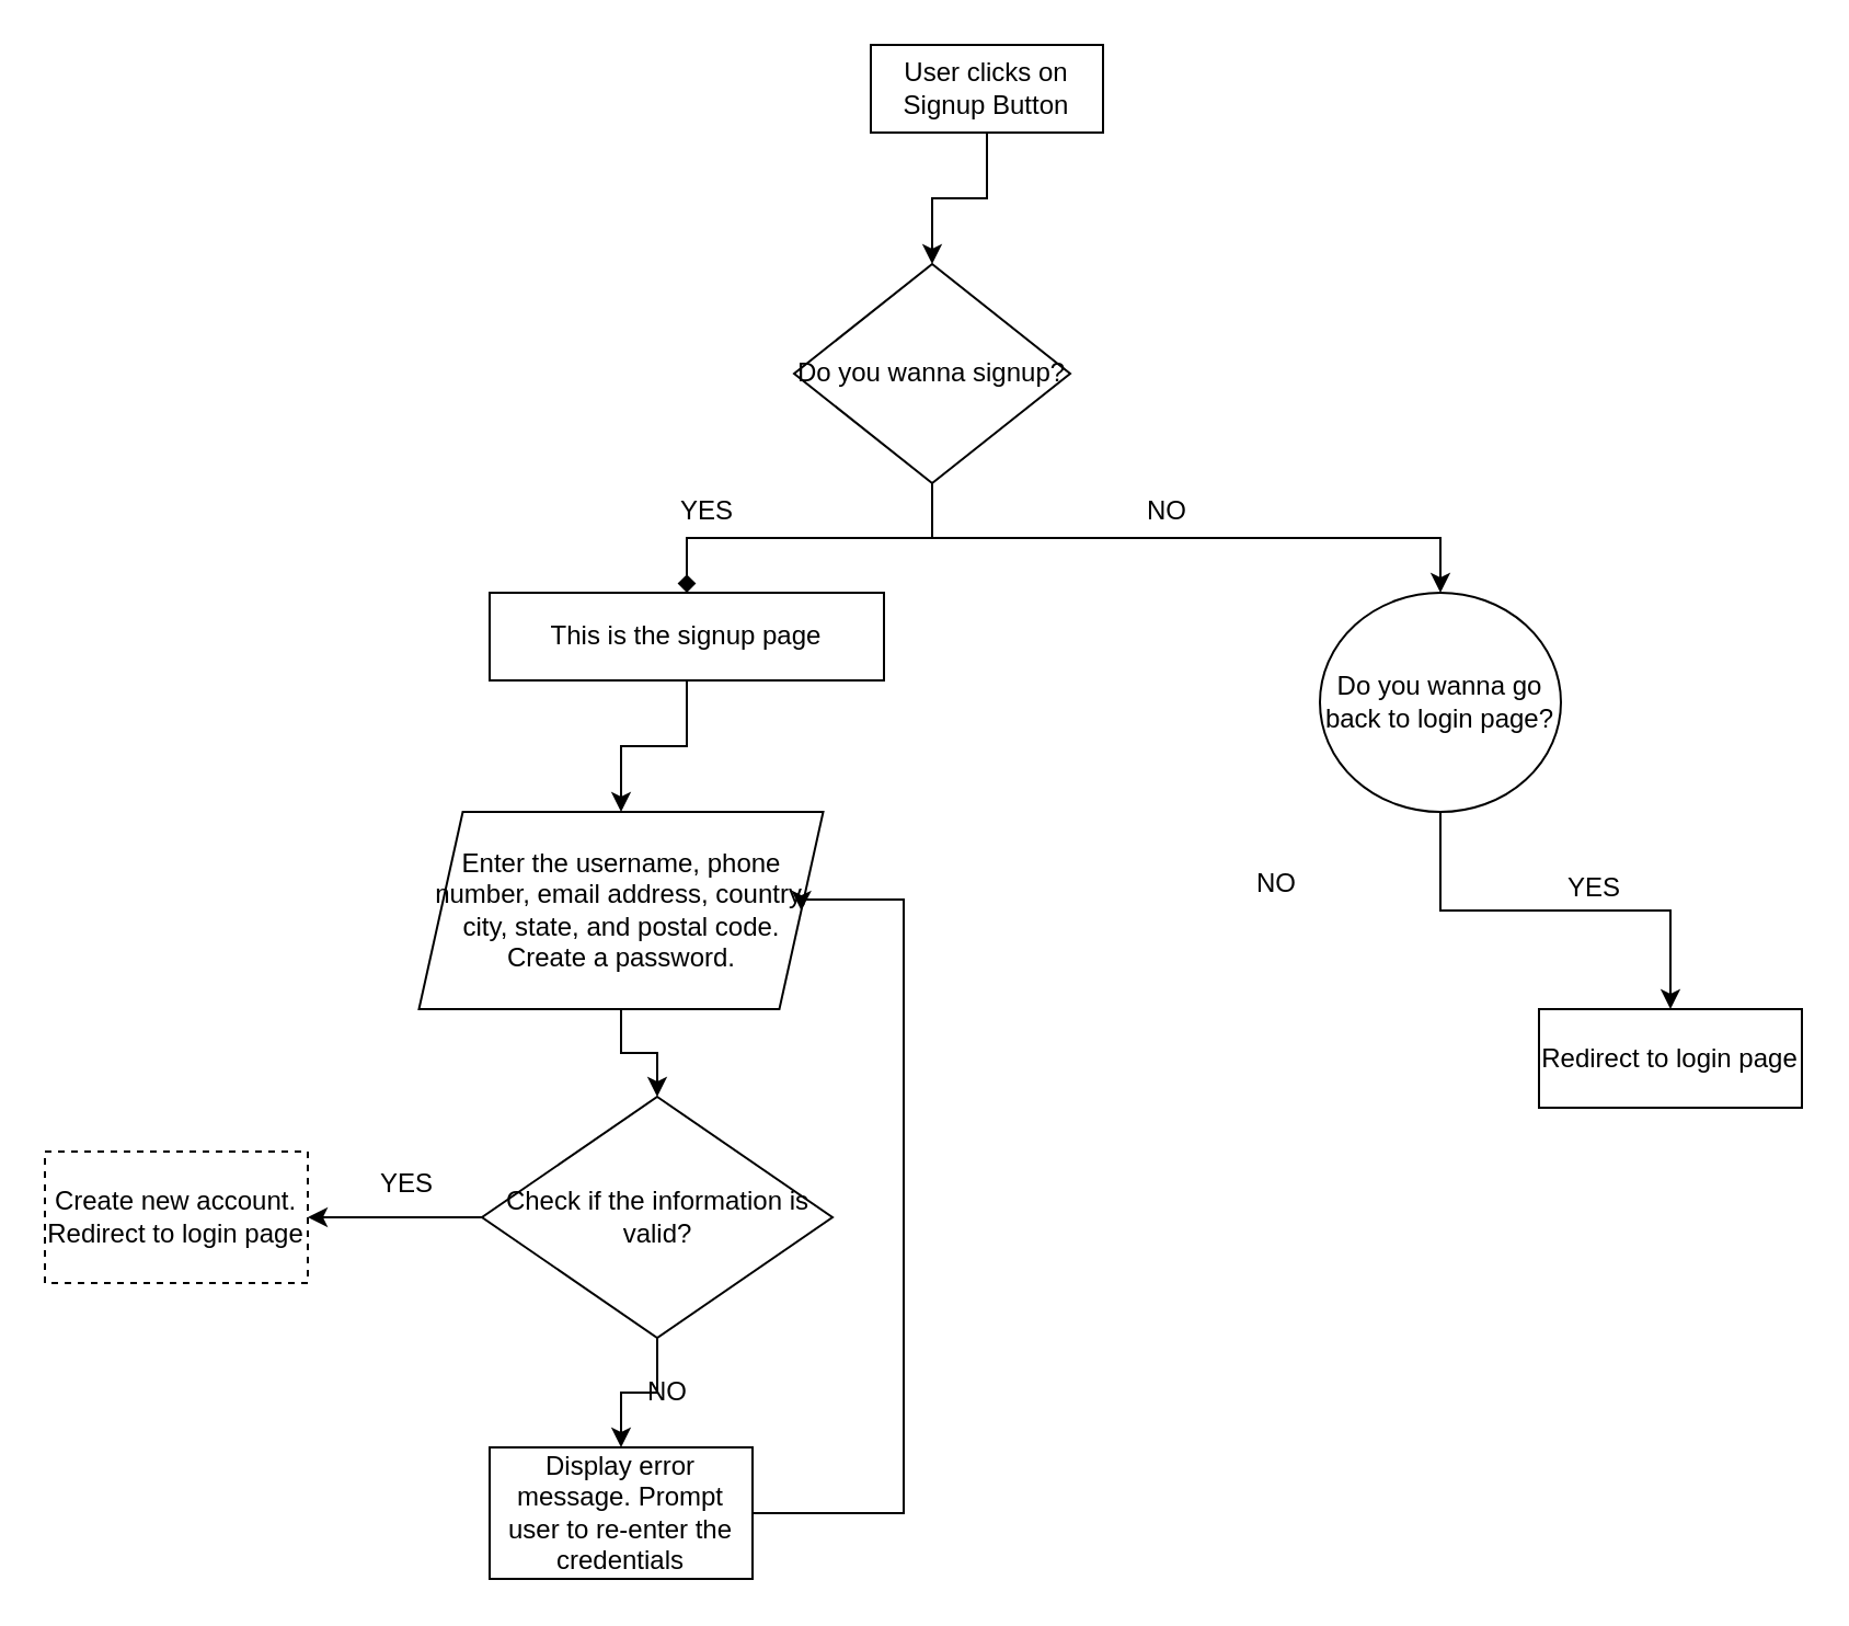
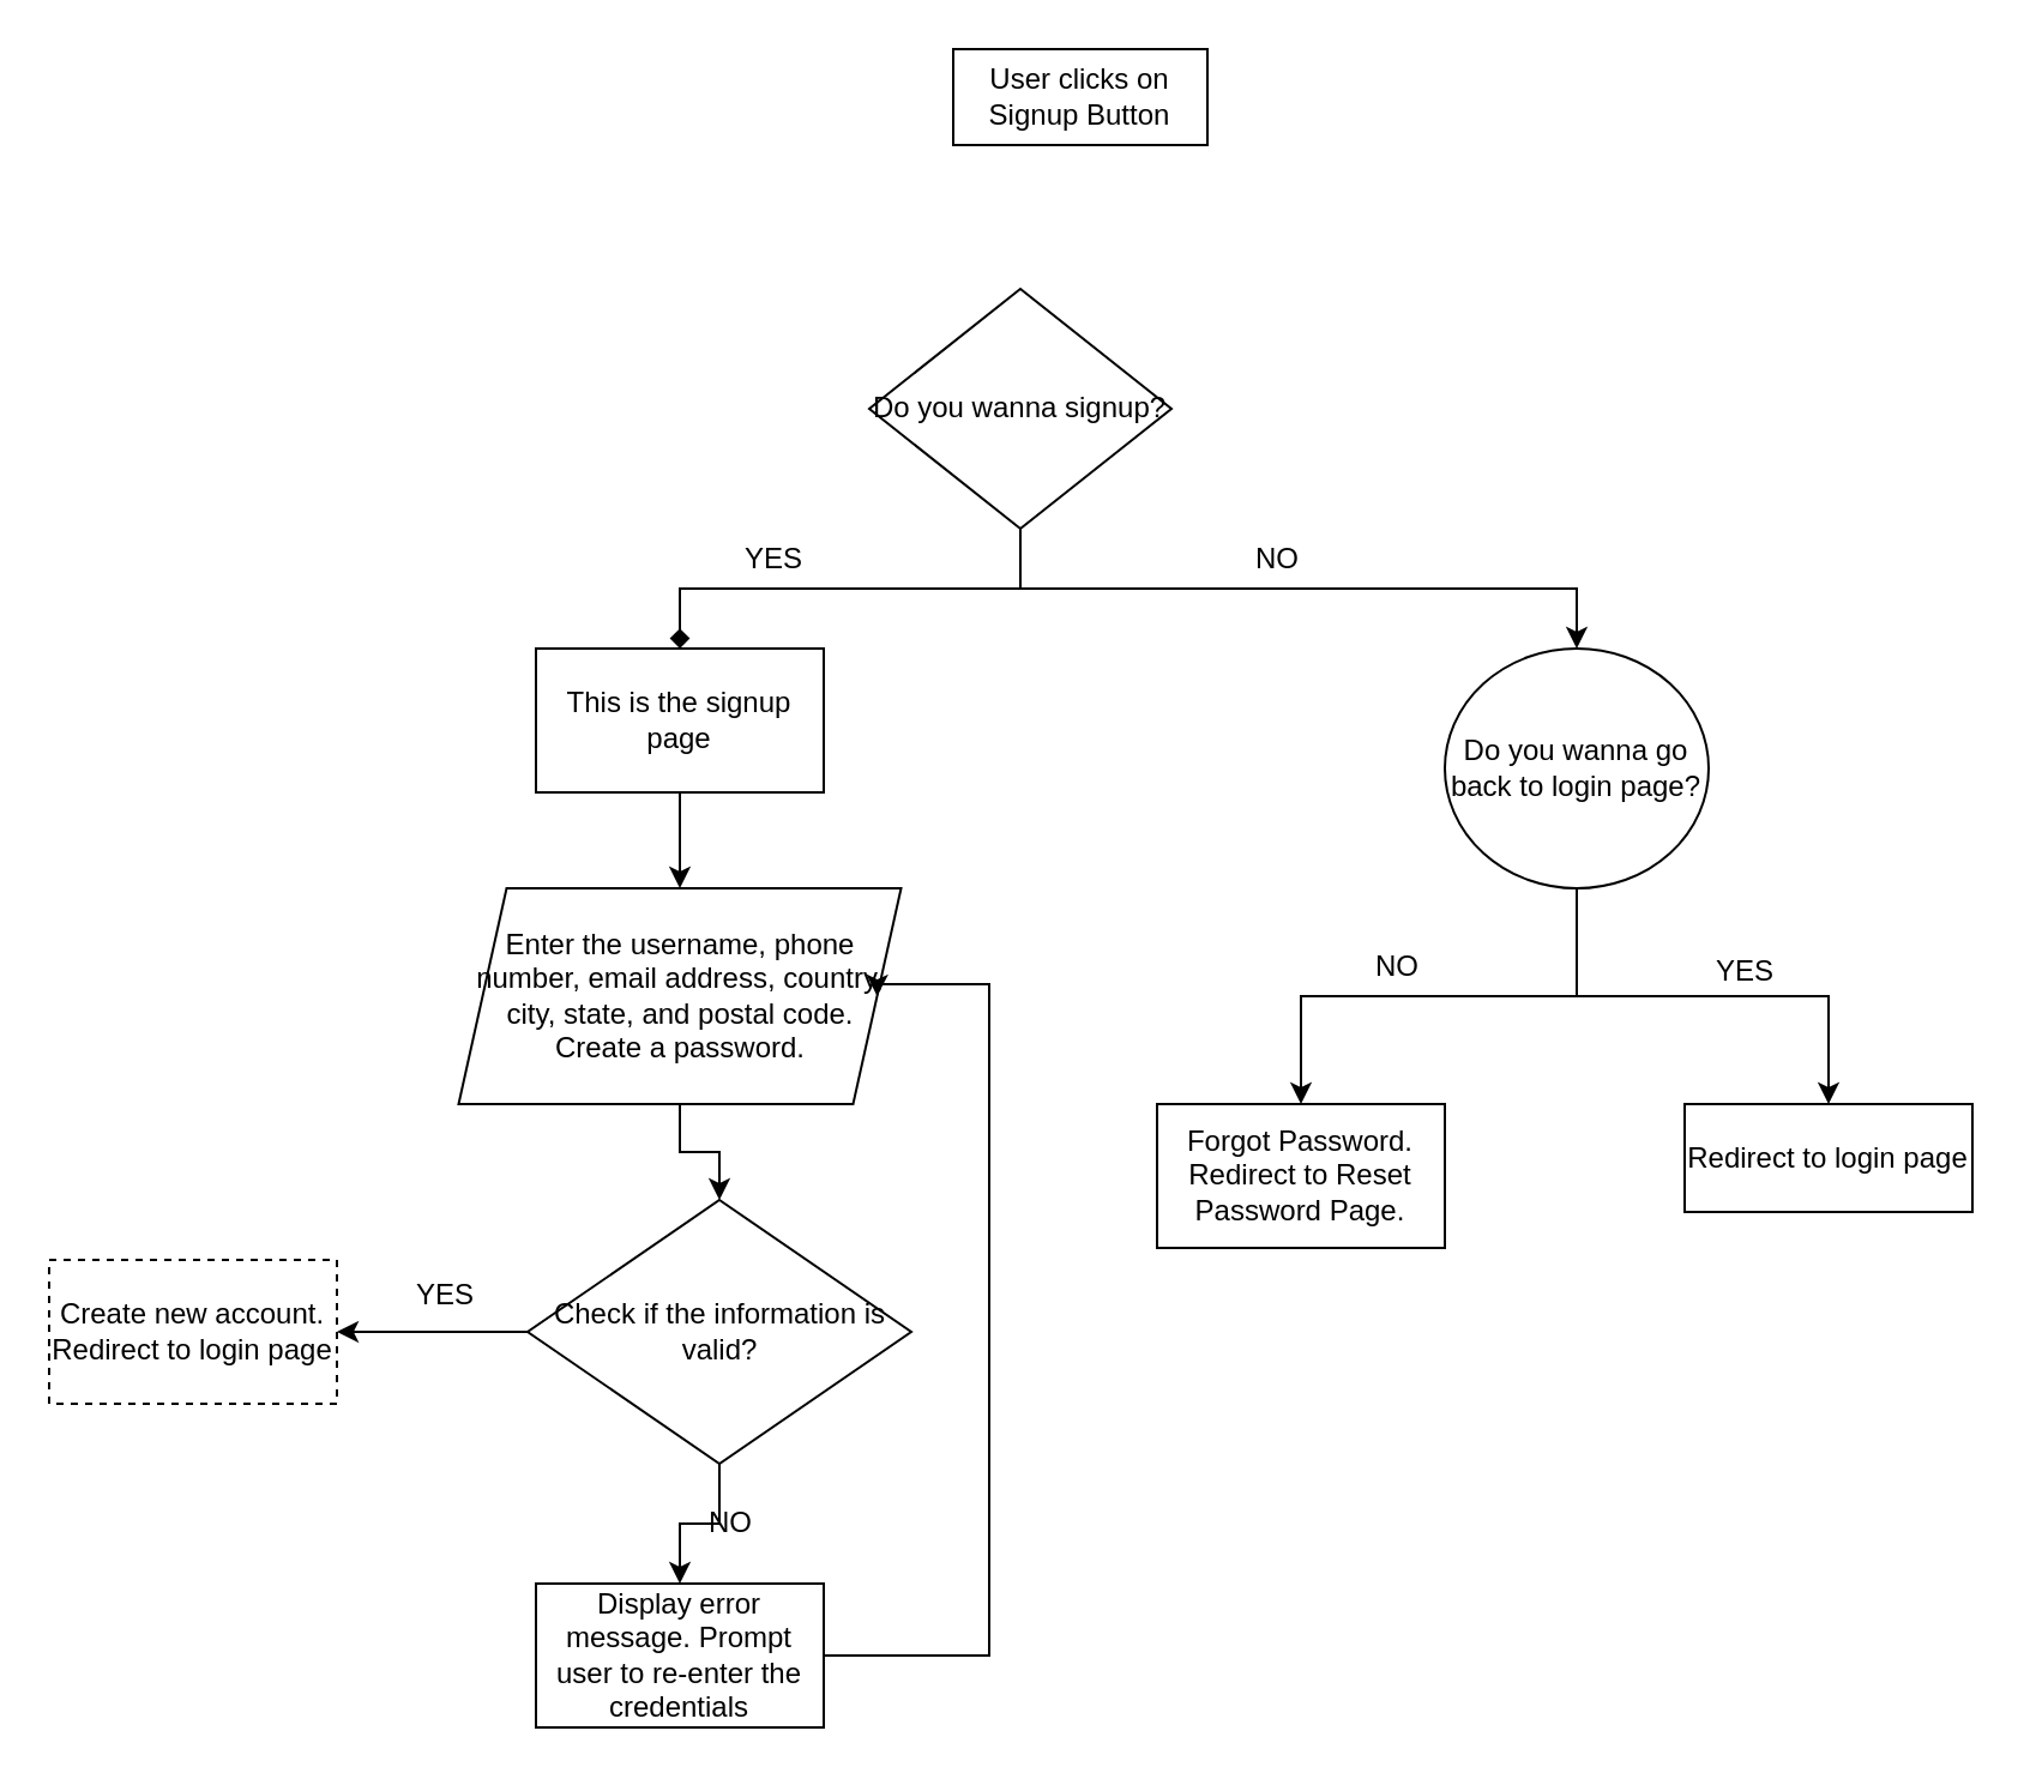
  <mxCell id="0" />
  <mxCell id="1" parent="0" />
- <mxCell id="2" style="edgeStyle=orthogonalEdgeStyle;rounded=0;orthogonalLoop=1;jettySize=auto;html=1;exitX=0.5;exitY=1;exitDx=0;exitDy=0;entryX=0.5;entryY=0;entryDx=0;entryDy=0;" edge="1" parent="1" source="3" target="18"><mxGeometry relative="1" as="geometry" /></mxCell>
  <mxCell id="3" value="User clicks on Signup Button" style="rounded=0;whiteSpace=wrap;html=1;" vertex="1" parent="1"><mxGeometry x="397" y="20" width="106" height="40" as="geometry" /></mxCell>
  <mxCell id="4" style="edgeStyle=orthogonalEdgeStyle;rounded=0;orthogonalLoop=1;jettySize=auto;html=1;exitX=0.5;exitY=1;exitDx=0;exitDy=0;" edge="1" parent="1" source="5" target="10"><mxGeometry relative="1" as="geometry" /></mxCell>
  <mxCell id="5" value="Enter the username, phone number, email address, country, city, state, and postal code.&lt;br&gt;Create a password." style="shape=parallelogram;perimeter=parallelogramPerimeter;whiteSpace=wrap;html=1;fixedSize=1;" vertex="1" parent="1"><mxGeometry x="190.75" y="370" width="184.5" height="90" as="geometry" /></mxCell>
  <mxCell id="6" style="edgeStyle=orthogonalEdgeStyle;rounded=0;orthogonalLoop=1;jettySize=auto;html=1;exitX=0.5;exitY=1;exitDx=0;exitDy=0;entryX=0.5;entryY=0;entryDx=0;entryDy=0;" edge="1" parent="1" source="7" target="5"><mxGeometry relative="1" as="geometry" /></mxCell>
- <mxCell id="7" value="This is the signup page" style="rounded=0;whiteSpace=wrap;html=1;" vertex="1" parent="1"><mxGeometry x="223" y="270" width="180" height="40" as="geometry" /></mxCell>
+ <mxCell id="7" value="This is the signup page" style="rounded=0;whiteSpace=wrap;html=1;" vertex="1" parent="1"><mxGeometry x="223" y="270" width="120" height="60" as="geometry" /></mxCell>
  <mxCell id="8" style="edgeStyle=orthogonalEdgeStyle;rounded=0;orthogonalLoop=1;jettySize=auto;html=1;exitX=0;exitY=0.5;exitDx=0;exitDy=0;entryX=1;entryY=0.5;entryDx=0;entryDy=0;" edge="1" parent="1" source="10" target="11"><mxGeometry relative="1" as="geometry" /></mxCell>
  <mxCell id="9" style="edgeStyle=orthogonalEdgeStyle;rounded=0;orthogonalLoop=1;jettySize=auto;html=1;exitX=0.5;exitY=1;exitDx=0;exitDy=0;entryX=0.5;entryY=0;entryDx=0;entryDy=0;" edge="1" parent="1" source="10" target="13"><mxGeometry relative="1" as="geometry" /></mxCell>
  <mxCell id="10" value="Check if the information is valid?" style="rhombus;whiteSpace=wrap;html=1;" vertex="1" parent="1"><mxGeometry x="219.5" y="500" width="160" height="110" as="geometry" /></mxCell>
  <mxCell id="11" value="Create new account.&lt;br&gt;Redirect to login page" style="rounded=0;whiteSpace=wrap;html=1;dashed=1;" vertex="1" parent="1"><mxGeometry x="20" y="525" width="120" height="60" as="geometry" /></mxCell>
  <mxCell id="12" style="edgeStyle=orthogonalEdgeStyle;rounded=0;orthogonalLoop=1;jettySize=auto;html=1;exitX=1;exitY=0.5;exitDx=0;exitDy=0;entryX=1;entryY=0.5;entryDx=0;entryDy=0;" edge="1" parent="1" source="13" target="5"><mxGeometry relative="1" as="geometry"><Array as="points"><mxPoint x="412" y="690" /><mxPoint x="412" y="410" /></Array></mxGeometry></mxCell>
  <mxCell id="13" value="Display error message. Prompt user to re-enter the credentials" style="rounded=0;whiteSpace=wrap;html=1;" vertex="1" parent="1"><mxGeometry x="223" y="660" width="120" height="60" as="geometry" /></mxCell>
  <mxCell id="14" value="YES" style="text;html=1;align=center;verticalAlign=middle;resizable=0;points=[];autosize=1;strokeColor=none;fillColor=none;" vertex="1" parent="1"><mxGeometry x="160" y="525" width="50" height="30" as="geometry" /></mxCell>
  <mxCell id="15" value="NO" style="text;html=1;align=center;verticalAlign=middle;resizable=0;points=[];autosize=1;strokeColor=none;fillColor=none;" vertex="1" parent="1"><mxGeometry x="284" y="620" width="40" height="30" as="geometry" /></mxCell>
  <mxCell id="16" style="edgeStyle=orthogonalEdgeStyle;rounded=0;orthogonalLoop=1;jettySize=auto;html=1;exitX=0.5;exitY=1;exitDx=0;exitDy=0;entryX=0.5;entryY=0;entryDx=0;entryDy=0;" edge="1" parent="1" source="18" target="22"><mxGeometry relative="1" as="geometry" /></mxCell>
  <mxCell id="17" style="edgeStyle=orthogonalEdgeStyle;rounded=0;orthogonalLoop=1;jettySize=auto;html=1;exitX=0.5;exitY=1;exitDx=0;exitDy=0;entryX=0.5;entryY=0;entryDx=0;entryDy=0;endArrow=diamond;" edge="1" parent="1" source="18" target="7"><mxGeometry relative="1" as="geometry" /></mxCell>
  <mxCell id="18" value="Do you wanna signup?" style="rhombus;whiteSpace=wrap;html=1;" vertex="1" parent="1"><mxGeometry x="362" y="120" width="126" height="100" as="geometry" /></mxCell>
  <mxCell id="19" value="Redirect to login page" style="rounded=0;whiteSpace=wrap;html=1;" vertex="1" parent="1"><mxGeometry x="702" y="460" width="120" height="45" as="geometry" /></mxCell>
  <mxCell id="20" style="edgeStyle=orthogonalEdgeStyle;rounded=0;orthogonalLoop=1;jettySize=auto;html=1;exitX=0.5;exitY=1;exitDx=0;exitDy=0;entryX=0.5;entryY=0;entryDx=0;entryDy=0;" edge="1" parent="1" source="22" target="19"><mxGeometry relative="1" as="geometry" /></mxCell>
+ <mxCell id="21" style="edgeStyle=orthogonalEdgeStyle;rounded=0;orthogonalLoop=1;jettySize=auto;html=1;exitX=0.5;exitY=1;exitDx=0;exitDy=0;" edge="1" parent="1" source="22" target="24"><mxGeometry relative="1" as="geometry" /></mxCell>
  <mxCell id="22" value="Do you wanna go back to login page?" style="ellipse;whiteSpace=wrap;html=1;" vertex="1" parent="1"><mxGeometry x="602" y="270" width="110" height="100" as="geometry" /></mxCell>
  <mxCell id="23" value="YES" style="text;html=1;align=center;verticalAlign=middle;resizable=0;points=[];autosize=1;strokeColor=none;fillColor=none;" vertex="1" parent="1"><mxGeometry x="702" y="390" width="50" height="30" as="geometry" /></mxCell>
+ <mxCell id="24" value="Forgot Password.&lt;br&gt;Redirect to Reset Password Page." style="rounded=0;whiteSpace=wrap;html=1;" vertex="1" parent="1"><mxGeometry x="482" y="460" width="120" height="60" as="geometry" /></mxCell>
  <mxCell id="25" value="NO" style="text;html=1;align=center;verticalAlign=middle;resizable=0;points=[];autosize=1;strokeColor=none;fillColor=none;" vertex="1" parent="1"><mxGeometry x="562" y="388" width="40" height="30" as="geometry" /></mxCell>
  <mxCell id="26" value="NO" style="text;html=1;align=center;verticalAlign=middle;resizable=0;points=[];autosize=1;strokeColor=none;fillColor=none;" vertex="1" parent="1"><mxGeometry x="512" y="218" width="40" height="30" as="geometry" /></mxCell>
  <mxCell id="27" value="YES" style="text;html=1;align=center;verticalAlign=middle;resizable=0;points=[];autosize=1;strokeColor=none;fillColor=none;" vertex="1" parent="1"><mxGeometry x="296.5" y="218" width="50" height="30" as="geometry" /></mxCell>
